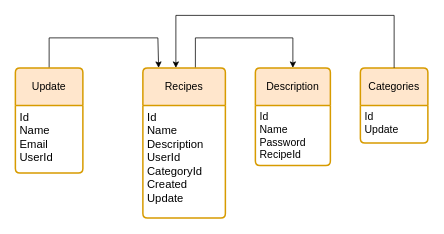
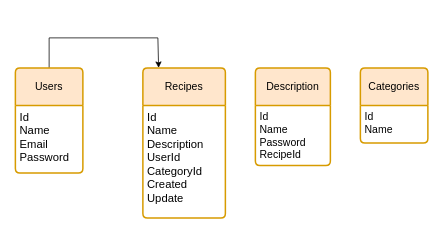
  <mxCell id="0" />
  <mxCell id="1" parent="0" />
  <mxCell id="2" style="edgeStyle=orthogonalEdgeStyle;rounded=0;orthogonalLoop=1;jettySize=auto;html=1;entryX=0.191;entryY=0;entryDx=0;entryDy=0;entryPerimeter=0;" edge="1" parent="1" source="3" target="6"><mxGeometry relative="1" as="geometry"><Array as="points"><mxPoint x="65" y="50" /><mxPoint x="210" y="50" /></Array></mxGeometry></mxCell>
- <mxCell id="3" value="Update" style="swimlane;childLayout=stackLayout;horizontal=1;startSize=50;horizontalStack=0;rounded=1;fontSize=14;fontStyle=0;strokeWidth=2;resizeParent=0;resizeLast=1;shadow=0;dashed=0;align=center;arcSize=4;whiteSpace=wrap;html=1;fillColor=#ffe6cc;strokeColor=#d79b00;" vertex="1" parent="1"><mxGeometry x="20" y="90" width="90" height="140" as="geometry" /></mxCell>
- <mxCell id="4" value="&lt;div style=&quot;text-align: justify;&quot;&gt;&lt;span style=&quot;background-color: initial; text-align: left;&quot;&gt;&lt;font style=&quot;font-size: 15px;&quot;&gt;Id&lt;/font&gt;&lt;/span&gt;&lt;/div&gt;&lt;div style=&quot;text-align: left;&quot;&gt;&lt;font style=&quot;font-size: 15px;&quot;&gt;Name&lt;/font&gt;&lt;/div&gt;&lt;div style=&quot;text-align: left;&quot;&gt;&lt;font style=&quot;font-size: 15px;&quot;&gt;Email&lt;/font&gt;&lt;/div&gt;&lt;div style=&quot;text-align: left;&quot;&gt;&lt;font style=&quot;font-size: 15px;&quot;&gt;UserId&lt;/font&gt;&lt;/div&gt;" style="align=left;strokeColor=none;fillColor=none;spacingLeft=4;fontSize=12;verticalAlign=top;resizable=0;rotatable=0;part=1;html=1;" vertex="1" parent="3"><mxGeometry y="50" width="90" height="90" as="geometry" /></mxCell>
- <mxCell id="5" style="edgeStyle=orthogonalEdgeStyle;rounded=0;orthogonalLoop=1;jettySize=auto;html=1;entryX=0.5;entryY=0;entryDx=0;entryDy=0;" edge="1" parent="1" source="6" target="8"><mxGeometry relative="1" as="geometry"><Array as="points"><mxPoint x="260" y="50" /><mxPoint x="390" y="50" /></Array></mxGeometry></mxCell>
+ <mxCell id="3" value="Users" style="swimlane;childLayout=stackLayout;horizontal=1;startSize=50;horizontalStack=0;rounded=1;fontSize=14;fontStyle=0;strokeWidth=2;resizeParent=0;resizeLast=1;shadow=0;dashed=0;align=center;arcSize=4;whiteSpace=wrap;html=1;fillColor=#ffe6cc;strokeColor=#d79b00;" vertex="1" parent="1"><mxGeometry x="20" y="90" width="90" height="140" as="geometry" /></mxCell>
+ <mxCell id="4" value="&lt;div style=&quot;text-align: justify;&quot;&gt;&lt;span style=&quot;background-color: initial; text-align: left;&quot;&gt;&lt;font style=&quot;font-size: 15px;&quot;&gt;Id&lt;/font&gt;&lt;/span&gt;&lt;/div&gt;&lt;div style=&quot;text-align: left;&quot;&gt;&lt;font style=&quot;font-size: 15px;&quot;&gt;Name&lt;/font&gt;&lt;/div&gt;&lt;div style=&quot;text-align: left;&quot;&gt;&lt;font style=&quot;font-size: 15px;&quot;&gt;Email&lt;/font&gt;&lt;/div&gt;&lt;div style=&quot;text-align: left;&quot;&gt;&lt;font style=&quot;font-size: 15px;&quot;&gt;Password&lt;/font&gt;&lt;/div&gt;" style="align=left;strokeColor=none;fillColor=none;spacingLeft=4;fontSize=12;verticalAlign=top;resizable=0;rotatable=0;part=1;html=1;" vertex="1" parent="3"><mxGeometry y="50" width="90" height="90" as="geometry" /></mxCell>
  <mxCell id="6" value="Recipes" style="swimlane;childLayout=stackLayout;horizontal=1;startSize=50;horizontalStack=0;rounded=1;fontSize=14;fontStyle=0;strokeWidth=2;resizeParent=0;resizeLast=1;shadow=0;dashed=0;align=center;arcSize=4;whiteSpace=wrap;html=1;fillColor=#ffe6cc;strokeColor=#d79b00;" vertex="1" parent="1"><mxGeometry x="190" y="90" width="110" height="200" as="geometry" /></mxCell>
  <mxCell id="7" value="&lt;font style=&quot;font-size: 15px;&quot;&gt;Id&lt;/font&gt;&lt;div&gt;&lt;font style=&quot;font-size: 15px;&quot;&gt;Name&lt;/font&gt;&lt;/div&gt;&lt;div&gt;&lt;font style=&quot;font-size: 15px;&quot;&gt;Description&lt;/font&gt;&lt;/div&gt;&lt;div&gt;&lt;font style=&quot;font-size: 15px;&quot;&gt;UserId&lt;/font&gt;&lt;/div&gt;&lt;div&gt;&lt;font style=&quot;font-size: 15px;&quot;&gt;CategoryId&lt;/font&gt;&lt;/div&gt;&lt;div&gt;&lt;font style=&quot;font-size: 15px;&quot;&gt;Created&lt;/font&gt;&lt;/div&gt;&lt;div&gt;&lt;font style=&quot;font-size: 15px;&quot;&gt;Update&lt;/font&gt;&lt;/div&gt;" style="align=left;strokeColor=none;fillColor=none;spacingLeft=4;fontSize=12;verticalAlign=top;resizable=0;rotatable=0;part=1;html=1;" vertex="1" parent="6"><mxGeometry y="50" width="110" height="150" as="geometry" /></mxCell>
  <mxCell id="8" value="Description" style="swimlane;childLayout=stackLayout;horizontal=1;startSize=50;horizontalStack=0;rounded=1;fontSize=14;fontStyle=0;strokeWidth=2;resizeParent=0;resizeLast=1;shadow=0;dashed=0;align=center;arcSize=4;whiteSpace=wrap;html=1;fillColor=#ffe6cc;strokeColor=#d79b00;" vertex="1" parent="1"><mxGeometry x="340" y="90" width="100" height="130" as="geometry" /></mxCell>
  <mxCell id="9" value="&lt;font style=&quot;font-size: 14px;&quot;&gt;Id&lt;/font&gt;&lt;div&gt;&lt;font style=&quot;font-size: 14px;&quot;&gt;Name&lt;/font&gt;&lt;/div&gt;&lt;div&gt;&lt;font style=&quot;font-size: 14px;&quot;&gt;Password&lt;/font&gt;&lt;/div&gt;&lt;div&gt;&lt;font style=&quot;font-size: 14px;&quot;&gt;RecipeId&lt;/font&gt;&lt;/div&gt;" style="align=left;strokeColor=none;fillColor=none;spacingLeft=4;fontSize=12;verticalAlign=top;resizable=0;rotatable=0;part=1;html=1;" vertex="1" parent="8"><mxGeometry y="50" width="100" height="80" as="geometry" /></mxCell>
  <mxCell id="10" value="Categories" style="swimlane;childLayout=stackLayout;horizontal=1;startSize=50;horizontalStack=0;rounded=1;fontSize=14;fontStyle=0;strokeWidth=2;resizeParent=0;resizeLast=1;shadow=0;dashed=0;align=center;arcSize=4;whiteSpace=wrap;html=1;fillColor=#ffe6cc;strokeColor=#d79b00;" vertex="1" parent="1"><mxGeometry x="480" y="90" width="90" height="100" as="geometry" /></mxCell>
- <mxCell id="11" value="&lt;font style=&quot;font-size: 14px;&quot;&gt;Id&lt;/font&gt;&lt;div&gt;&lt;font style=&quot;font-size: 14px;&quot;&gt;Update&lt;/font&gt;&lt;/div&gt;" style="align=left;strokeColor=none;fillColor=none;spacingLeft=4;fontSize=12;verticalAlign=top;resizable=0;rotatable=0;part=1;html=1;" vertex="1" parent="10"><mxGeometry y="50" width="90" height="50" as="geometry" /></mxCell>
- <mxCell id="12" style="edgeStyle=orthogonalEdgeStyle;rounded=0;orthogonalLoop=1;jettySize=auto;html=1;entryX=0.4;entryY=0;entryDx=0;entryDy=0;entryPerimeter=0;" edge="1" parent="1" source="10" target="6"><mxGeometry relative="1" as="geometry"><Array as="points"><mxPoint x="525" y="20" /><mxPoint x="234" y="20" /></Array></mxGeometry></mxCell>
+ <mxCell id="11" value="&lt;font style=&quot;font-size: 14px;&quot;&gt;Id&lt;/font&gt;&lt;div&gt;&lt;font style=&quot;font-size: 14px;&quot;&gt;Name&lt;/font&gt;&lt;/div&gt;" style="align=left;strokeColor=none;fillColor=none;spacingLeft=4;fontSize=12;verticalAlign=top;resizable=0;rotatable=0;part=1;html=1;" vertex="1" parent="10"><mxGeometry y="50" width="90" height="50" as="geometry" /></mxCell>
